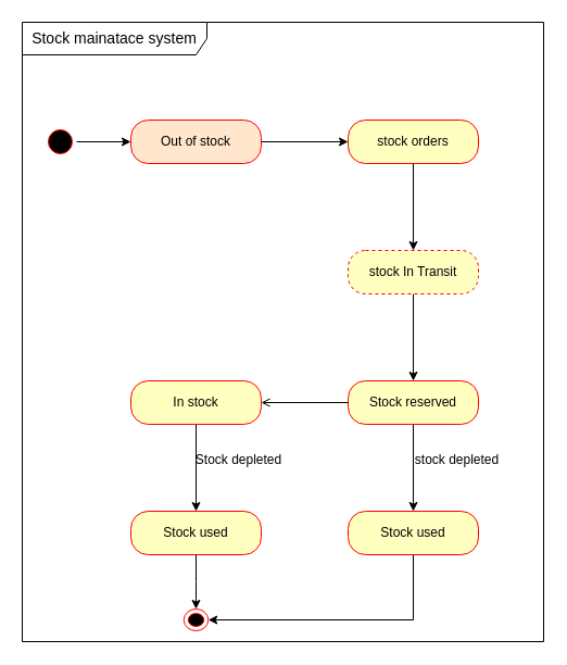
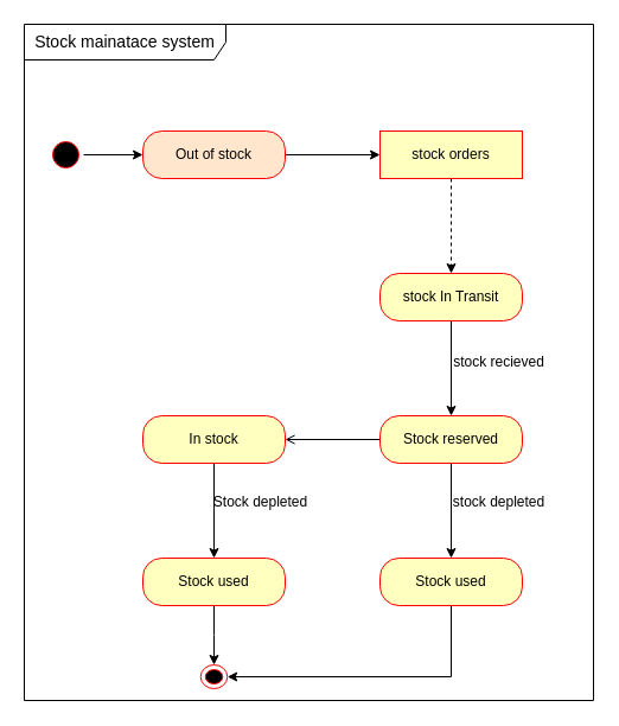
  <mxCell id="0" />
  <mxCell id="1" parent="0" />
  <mxCell id="2" value="&lt;font style=&quot;font-size: 14px;&quot;&gt;Stock mainatace system&lt;/font&gt;" style="shape=umlFrame;whiteSpace=wrap;html=1;pointerEvents=0;width=170;height=30;" vertex="1" parent="1"><mxGeometry x="20" y="20" width="480" height="570" as="geometry" /></mxCell>
  <mxCell id="3" value="" style="edgeStyle=orthogonalEdgeStyle;rounded=0;orthogonalLoop=1;jettySize=auto;html=1;" edge="1" parent="1" source="4" target="6"><mxGeometry relative="1" as="geometry" /></mxCell>
  <mxCell id="4" value="Out of stock" style="rounded=1;whiteSpace=wrap;html=1;arcSize=40;fontColor=#000000;fillColor=#ffe6cc;strokeColor=#ff0000;" vertex="1" parent="1"><mxGeometry x="120" y="110" width="120" height="40" as="geometry" /></mxCell>
- <mxCell id="5" value="" style="edgeStyle=orthogonalEdgeStyle;rounded=0;orthogonalLoop=1;jettySize=auto;html=1;" edge="1" parent="1" source="6" target="12"><mxGeometry relative="1" as="geometry" /></mxCell>
- <mxCell id="6" value="stock orders" style="rounded=1;whiteSpace=wrap;html=1;arcSize=40;fontColor=#000000;fillColor=#ffffc0;strokeColor=#ff0000;" vertex="1" parent="1"><mxGeometry x="320" y="110" width="120" height="40" as="geometry" /></mxCell>
+ <mxCell id="5" value="" style="edgeStyle=orthogonalEdgeStyle;rounded=0;orthogonalLoop=1;jettySize=auto;html=1;dashed=1;" edge="1" parent="1" source="6" target="12"><mxGeometry relative="1" as="geometry" /></mxCell>
+ <mxCell id="6" value="stock orders" style="whiteSpace=wrap;html=1;arcSize=40;fontColor=#000000;fillColor=#ffffc0;strokeColor=#ff0000;rounded=0;" vertex="1" parent="1"><mxGeometry x="320" y="110" width="120" height="40" as="geometry" /></mxCell>
  <mxCell id="7" value="" style="edgeStyle=orthogonalEdgeStyle;rounded=0;orthogonalLoop=1;jettySize=auto;html=1;" edge="1" parent="1" source="8" target="4"><mxGeometry relative="1" as="geometry" /></mxCell>
  <mxCell id="8" value="" style="ellipse;html=1;shape=startState;fillColor=#000000;strokeColor=#ff0000;" vertex="1" parent="1"><mxGeometry x="40" y="115" width="30" height="30" as="geometry" /></mxCell>
  <mxCell id="9" value="" style="edgeStyle=orthogonalEdgeStyle;rounded=0;orthogonalLoop=1;jettySize=auto;html=1;" edge="1" parent="1" source="10" target="17"><mxGeometry relative="1" as="geometry" /></mxCell>
  <mxCell id="10" value="&lt;div&gt;In stock&lt;/div&gt;" style="rounded=1;whiteSpace=wrap;html=1;arcSize=40;fontColor=#000000;fillColor=#ffffc0;strokeColor=#ff0000;" vertex="1" parent="1"><mxGeometry x="120" y="350" width="120" height="40" as="geometry" /></mxCell>
  <mxCell id="11" value="" style="edgeStyle=orthogonalEdgeStyle;rounded=0;orthogonalLoop=1;jettySize=auto;html=1;" edge="1" parent="1" source="12" target="15"><mxGeometry relative="1" as="geometry" /></mxCell>
- <mxCell id="12" value="stock In Transit" style="rounded=1;whiteSpace=wrap;html=1;arcSize=40;fontColor=#000000;fillColor=#ffffc0;strokeColor=#ff0000;dashed=1;" vertex="1" parent="1"><mxGeometry x="320" y="230" width="120" height="40" as="geometry" /></mxCell>
+ <mxCell id="12" value="stock In Transit" style="rounded=1;whiteSpace=wrap;html=1;arcSize=40;fontColor=#000000;fillColor=#ffffc0;strokeColor=#ff0000;" vertex="1" parent="1"><mxGeometry x="320" y="230" width="120" height="40" as="geometry" /></mxCell>
  <mxCell id="13" value="" style="edgeStyle=orthogonalEdgeStyle;rounded=0;orthogonalLoop=1;jettySize=auto;html=1;endArrow=open;" edge="1" parent="1" source="15" target="10"><mxGeometry relative="1" as="geometry" /></mxCell>
  <mxCell id="14" value="" style="edgeStyle=orthogonalEdgeStyle;rounded=0;orthogonalLoop=1;jettySize=auto;html=1;" edge="1" parent="1" source="15" target="19"><mxGeometry relative="1" as="geometry" /></mxCell>
  <mxCell id="15" value="Stock reserved" style="rounded=1;whiteSpace=wrap;html=1;arcSize=40;fontColor=#000000;fillColor=#ffffc0;strokeColor=#ff0000;" vertex="1" parent="1"><mxGeometry x="320" y="350" width="120" height="40" as="geometry" /></mxCell>
  <mxCell id="16" value="" style="edgeStyle=orthogonalEdgeStyle;rounded=0;orthogonalLoop=1;jettySize=auto;html=1;" edge="1" parent="1" source="17" target="20"><mxGeometry relative="1" as="geometry" /></mxCell>
  <mxCell id="17" value="&lt;div&gt;Stock used&lt;/div&gt;" style="rounded=1;whiteSpace=wrap;html=1;arcSize=40;fontColor=#000000;fillColor=#ffffc0;strokeColor=#ff0000;" vertex="1" parent="1"><mxGeometry x="120" y="470" width="120" height="40" as="geometry" /></mxCell>
  <mxCell id="18" value="" style="edgeStyle=orthogonalEdgeStyle;rounded=0;orthogonalLoop=1;jettySize=auto;html=1;entryX=1;entryY=0.5;entryDx=0;entryDy=0;" edge="1" parent="1" source="19" target="20"><mxGeometry relative="1" as="geometry"><Array as="points"><mxPoint x="380" y="570" /></Array></mxGeometry></mxCell>
  <mxCell id="19" value="Stock used" style="rounded=1;whiteSpace=wrap;html=1;arcSize=40;fontColor=#000000;fillColor=#ffffc0;strokeColor=#ff0000;" vertex="1" parent="1"><mxGeometry x="320" y="470" width="120" height="40" as="geometry" /></mxCell>
  <mxCell id="20" value="" style="ellipse;html=1;shape=endState;fillColor=#000000;strokeColor=#ff0000;" vertex="1" parent="1"><mxGeometry x="168.75" y="560" width="22.5" height="20" as="geometry" /></mxCell>
+ <mxCell id="21" value="stock recieved" style="text;html=1;align=center;verticalAlign=middle;resizable=0;points=[];autosize=1;strokeColor=none;fillColor=none;" vertex="1" parent="1"><mxGeometry x="370" y="290" width="100" height="30" as="geometry" /></mxCell>
  <mxCell id="22" value="Stock depleted" style="text;html=1;align=center;verticalAlign=middle;resizable=0;points=[];autosize=1;strokeColor=none;fillColor=none;" vertex="1" parent="1"><mxGeometry x="168.75" y="408" width="100" height="30" as="geometry" /></mxCell>
  <mxCell id="23" value="stock depleted" style="text;html=1;align=center;verticalAlign=middle;resizable=0;points=[];autosize=1;strokeColor=none;fillColor=none;" vertex="1" parent="1"><mxGeometry x="370" y="408" width="100" height="30" as="geometry" /></mxCell>
